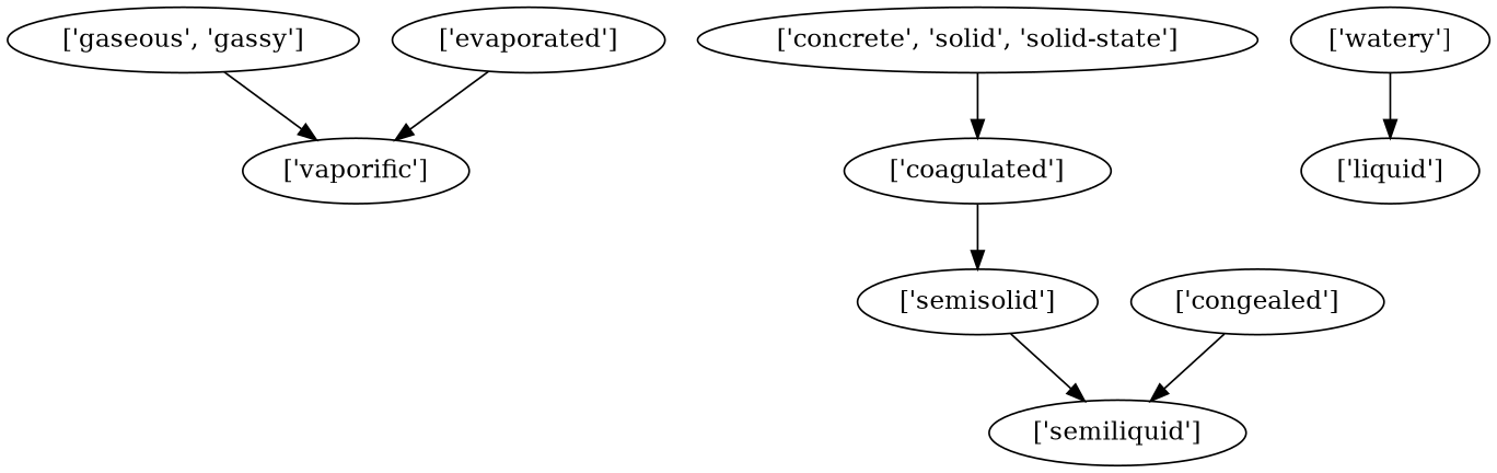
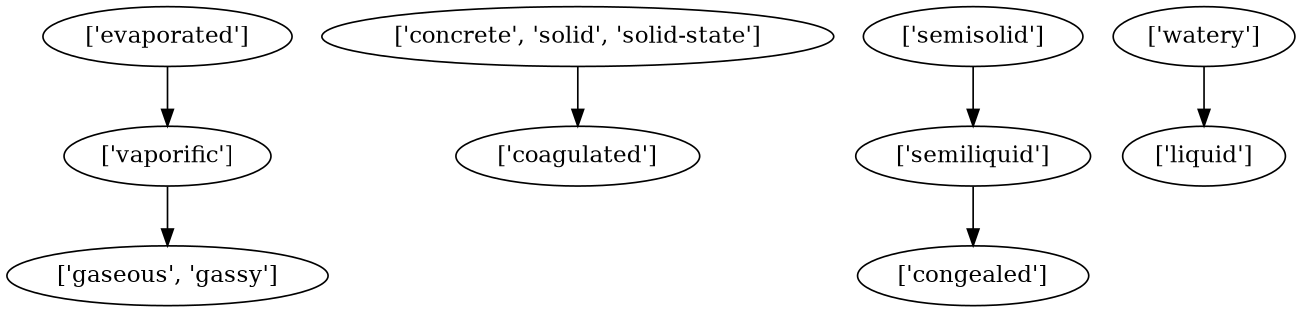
  strict digraph {
    "['gaseous', 'gassy']"
    "['vaporific']"
    "['concrete', 'solid', 'solid-state']"
    "['coagulated']"
    "['semisolid']"
    "['congealed']"
    "['semiliquid']"
    "['watery']"
    "['liquid']"
    "['evaporated']"
-   "['gaseous', 'gassy']" -> "['vaporific']"
+   "['vaporific']" -> "['gaseous', 'gassy']"
    "['concrete', 'solid', 'solid-state']" -> "['coagulated']"
-   "['coagulated']" -> "['semisolid']"
    "['semisolid']" -> "['semiliquid']"
-   "['congealed']" -> "['semiliquid']"
+   "['semiliquid']" -> "['congealed']"
    "['watery']" -> "['liquid']"
    "['evaporated']" -> "['vaporific']"
  }
